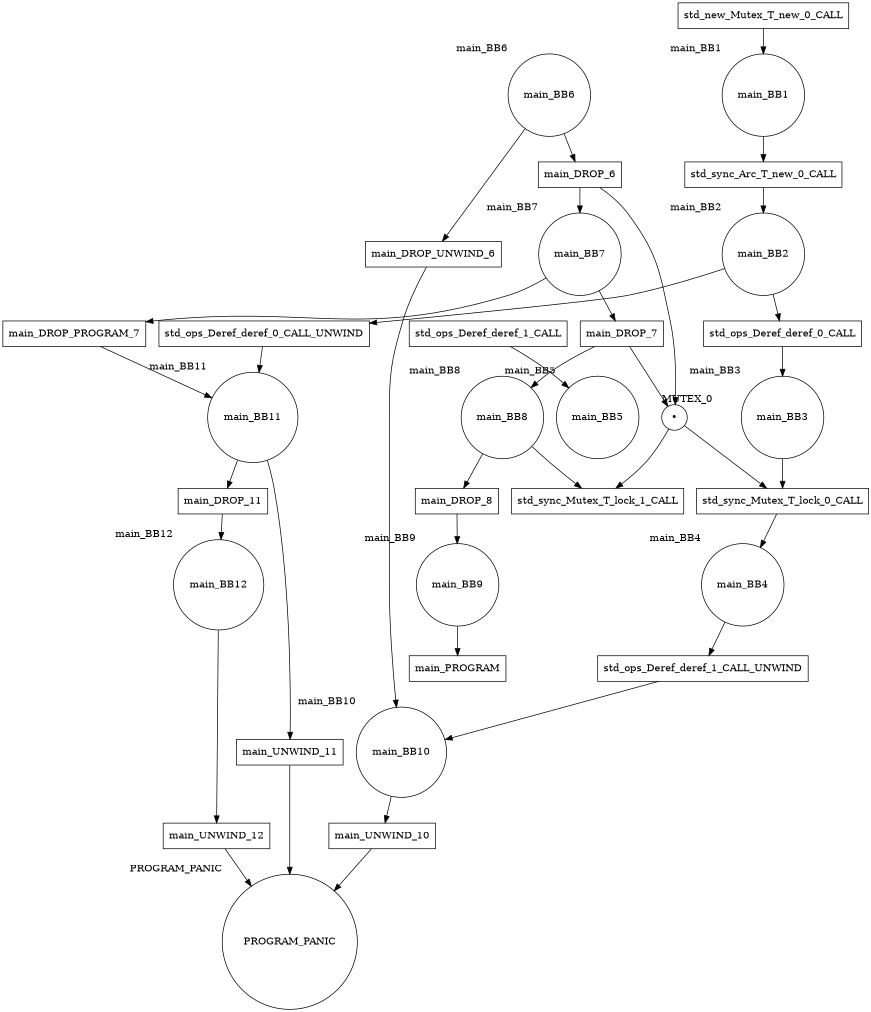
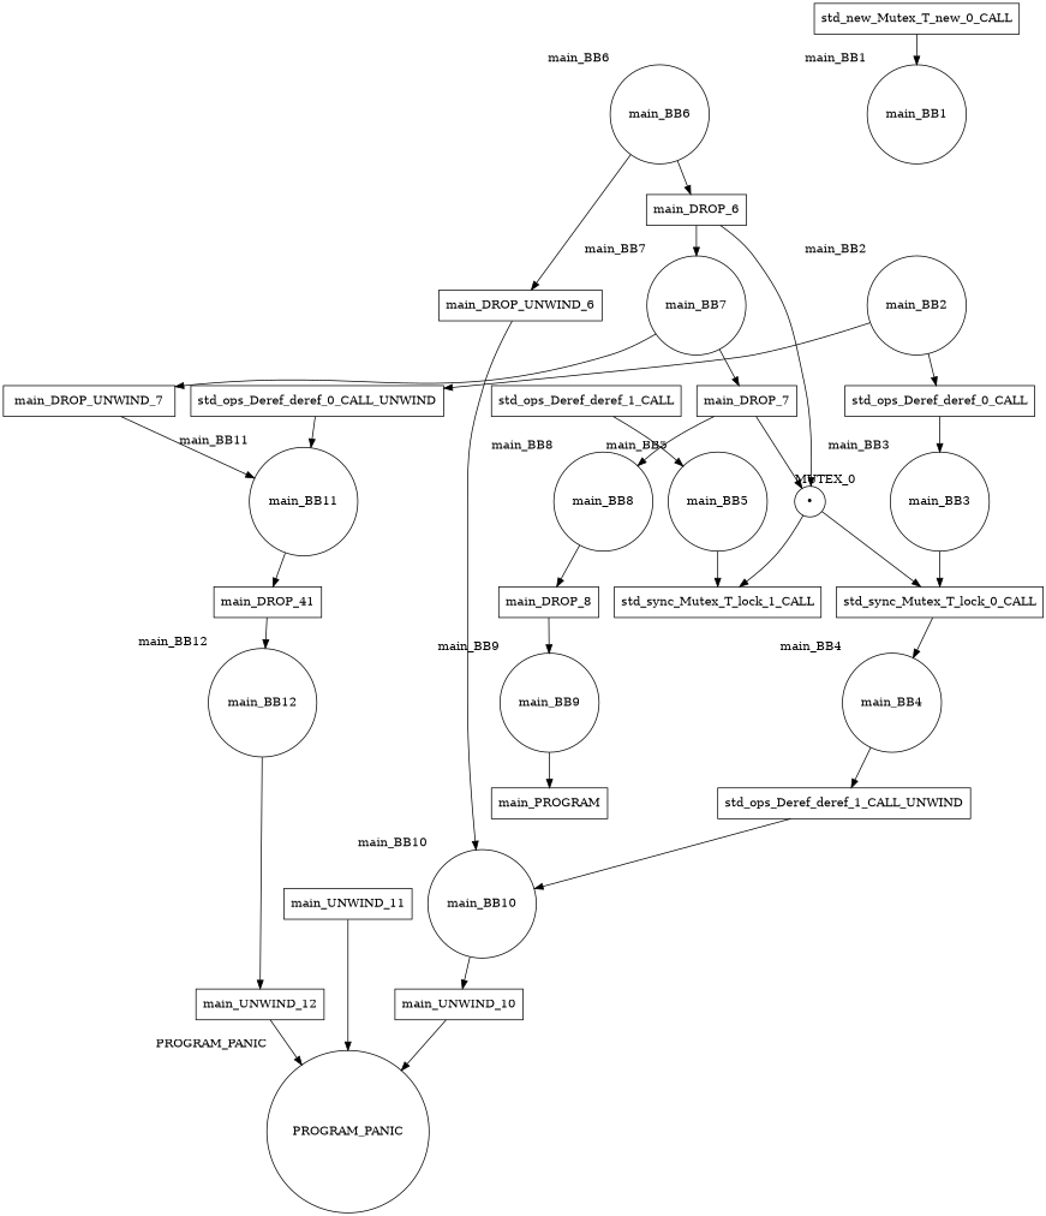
  digraph {
    node [shape=box]
    n1 [label="•" shape=circle xlabel=MUTEX_0]
    n2 [label=std_sync_Mutex_T_lock_0_CALL]
    n3 [label=std_sync_Mutex_T_lock_1_CALL]
    main_BB4 [shape=circle xlabel=main_BB4]
    PROGRAM_PANIC [shape=circle xlabel=PROGRAM_PANIC]
    n6 [label=std_new_Mutex_T_new_0_CALL]
    main_BB1 [shape=circle xlabel=main_BB1]
-   n8 [label=std_sync_Arc_T_new_0_CALL]
    main_BB2 [shape=circle xlabel=main_BB2]
    main_BB10 [shape=circle xlabel=main_BB10]
    n11 [label=main_UNWIND_10]
    main_BB11 [shape=circle xlabel=main_BB11]
-   n13 [label=main_DROP_11]
+   n13 [label=main_DROP_41]
    n14 [label=main_UNWIND_11]
    main_BB12 [shape=circle xlabel=main_BB12]
    n16 [label=main_UNWIND_12]
    n17 [label=std_ops_Deref_deref_0_CALL]
    n18 [label=std_ops_Deref_deref_0_CALL_UNWIND]
    main_BB3 [shape=circle xlabel=main_BB3]
    n20 [label=std_ops_Deref_deref_1_CALL_UNWIND]
    n21 [label=std_ops_Deref_deref_1_CALL]
    main_BB5 [shape=circle xlabel=main_BB5]
    main_BB6 [shape=circle xlabel=main_BB6]
    n24 [label=main_DROP_6]
    n25 [label=main_DROP_UNWIND_6]
    main_BB7 [shape=circle xlabel=main_BB7]
    n27 [label=main_DROP_7]
-   n28 [label=main_DROP_PROGRAM_7]
+   n28 [label=main_DROP_UNWIND_7]
    main_BB8 [shape=circle xlabel=main_BB8]
    n30 [label=main_DROP_8]
    main_BB9 [shape=circle xlabel=main_BB9]
    n32 [label=main_PROGRAM]
    n1 -> n2
    n1 -> n3
    n2 -> main_BB4
    main_BB4 -> n20
    n6 -> main_BB1
-   main_BB1 -> n8
-   n8 -> main_BB2
    main_BB2 -> n17
    main_BB2 -> n18
    main_BB10 -> n11
    n11 -> PROGRAM_PANIC
    main_BB11 -> n13
-   main_BB11 -> n14
    n13 -> main_BB12
    n14 -> PROGRAM_PANIC
    main_BB12 -> n16
    n16 -> PROGRAM_PANIC
    n17 -> main_BB3
    n18 -> main_BB11
    main_BB3 -> n2
    n20 -> main_BB10
    n21 -> main_BB5
-   main_BB8 -> n3
+   main_BB5 -> n3
    main_BB6 -> n24
    main_BB6 -> n25
    n24 -> n1
    n24 -> main_BB7
    n25 -> main_BB10
    main_BB7 -> n27
    main_BB7 -> n28
    n27 -> n1
    n27 -> main_BB8
    n28 -> main_BB11
    main_BB8 -> n30
    n30 -> main_BB9
    main_BB9 -> n32
  }
